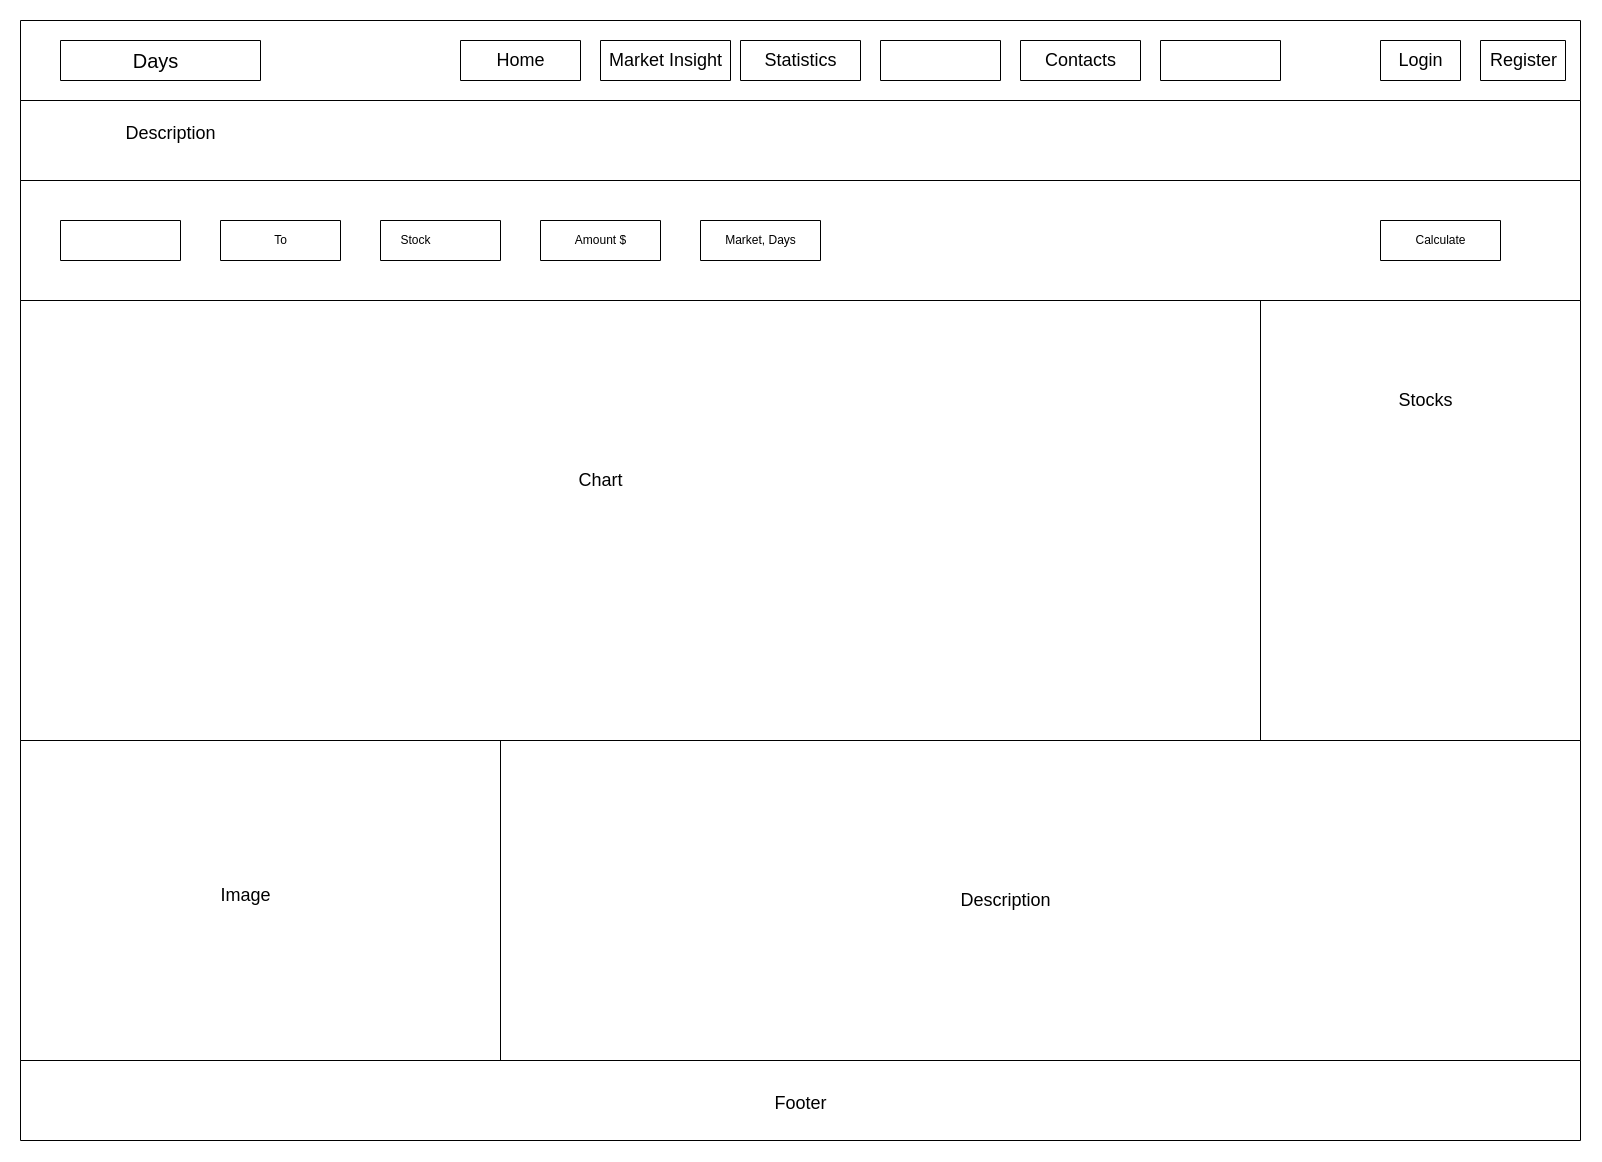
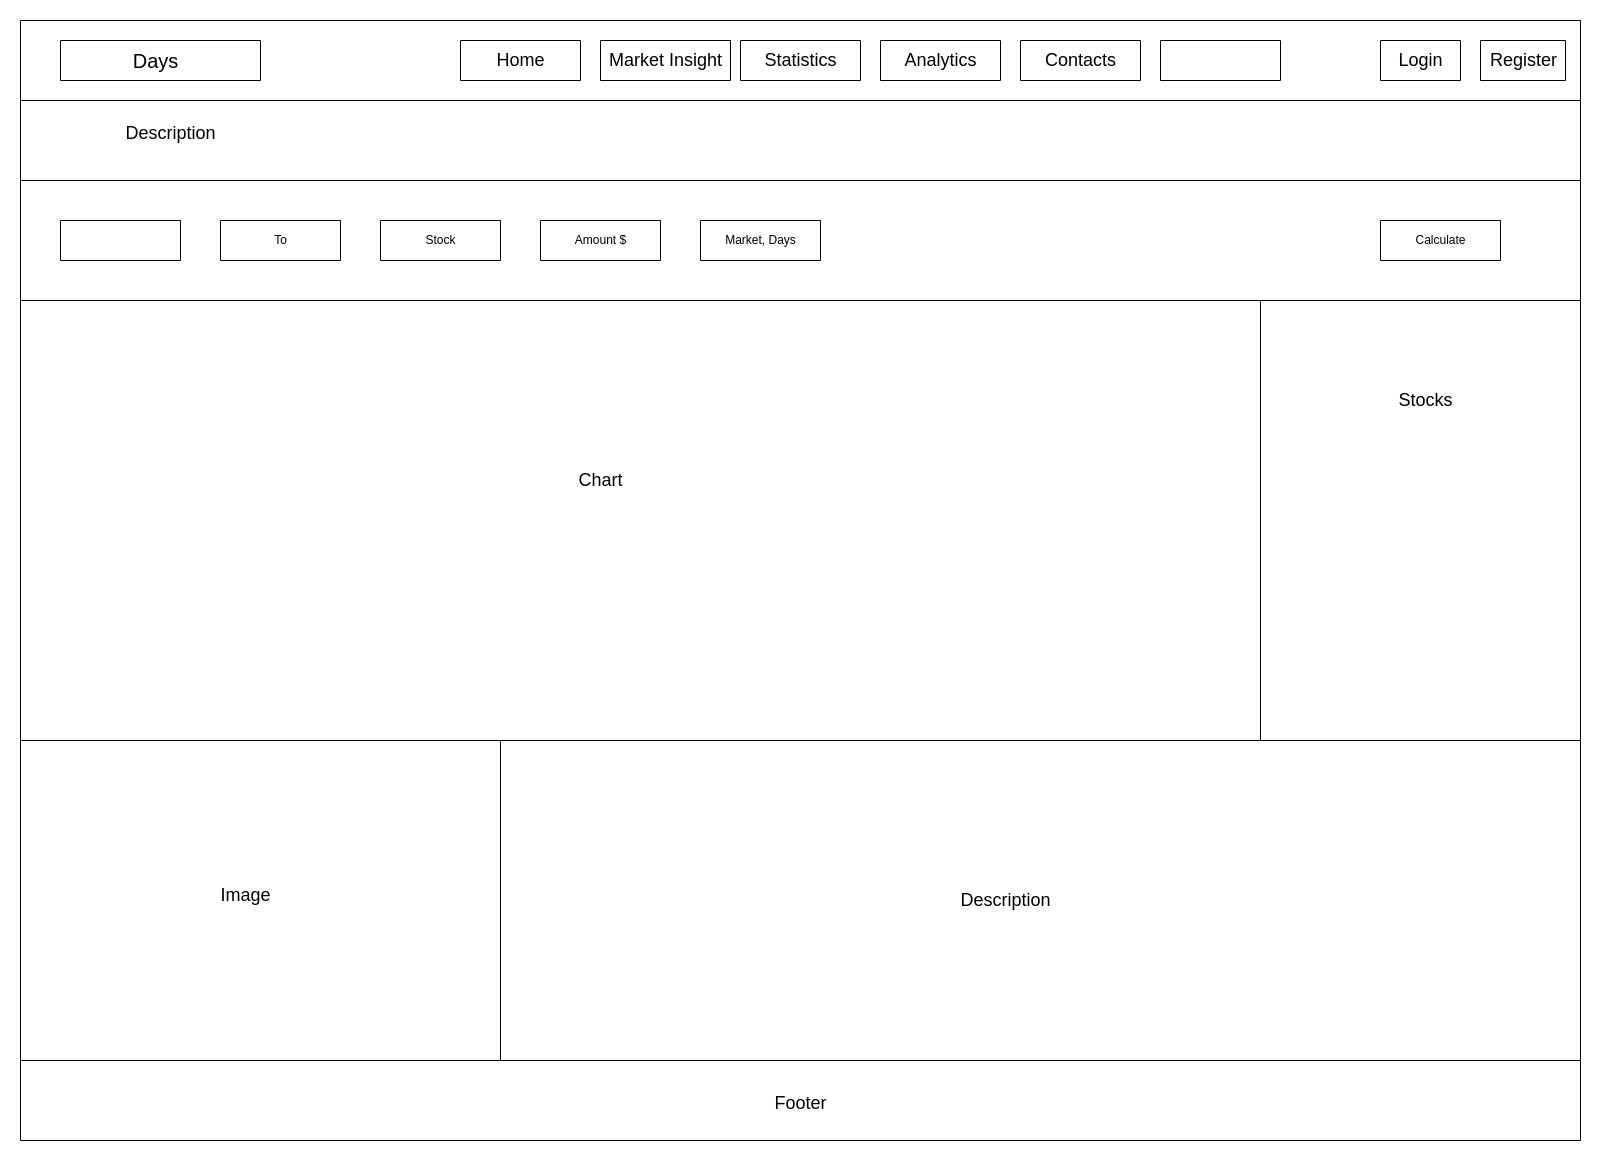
  <mxCell id="0" />
  <mxCell id="1" parent="0" />
  <mxCell id="2" value="" style="swimlane;startSize=0;" vertex="1" parent="1"><mxGeometry x="20" width="1560" height="80" as="geometry" y="20" /></mxCell>
  <mxCell id="3" value="" style="swimlane;startSize=0;labelBackgroundColor=none;" vertex="1" parent="2"><mxGeometry x="40" y="20" width="200" height="40" as="geometry"><mxRectangle x="40" y="20" width="50" height="40" as="alternateBounds" /></mxGeometry></mxCell>
  <mxCell id="4" value="Days" style="text;html=1;align=center;verticalAlign=middle;resizable=0;points=[];autosize=1;strokeColor=none;fillColor=none;fontSize=20;labelBackgroundColor=none;" vertex="1" parent="3"><mxGeometry x="60" width="70" height="40" as="geometry" /></mxCell>
  <mxCell id="5" value="" style="swimlane;startSize=0;labelBackgroundColor=none;" vertex="1" parent="2"><mxGeometry x="440" y="20" width="120" height="40" as="geometry" /></mxCell>
  <mxCell id="6" value="Home" style="text;html=1;align=center;verticalAlign=middle;resizable=0;points=[];autosize=1;strokeColor=none;fillColor=none;fontSize=18;labelBackgroundColor=none;" vertex="1" parent="5"><mxGeometry x="25" width="70" height="40" as="geometry" /></mxCell>
  <mxCell id="7" value="" style="swimlane;startSize=0;labelBackgroundColor=none;" vertex="1" parent="2"><mxGeometry x="580" y="20" width="130" height="40" as="geometry" /></mxCell>
  <mxCell id="8" value="&lt;font style=&quot;font-size: 18px;&quot;&gt;Market Insight&lt;/font&gt;" style="text;html=1;align=center;verticalAlign=middle;resizable=0;points=[];autosize=1;strokeColor=none;fillColor=none;" vertex="1" parent="7"><mxGeometry x="-5" width="140" height="40" as="geometry" /></mxCell>
  <mxCell id="9" value="" style="swimlane;startSize=0;labelBackgroundColor=none;" vertex="1" parent="2"><mxGeometry x="720" y="20" width="120" height="40" as="geometry" /></mxCell>
  <mxCell id="10" value="&lt;font style=&quot;font-size: 18px;&quot;&gt;Statistics&lt;/font&gt;" style="text;html=1;align=center;verticalAlign=middle;resizable=0;points=[];autosize=1;strokeColor=none;fillColor=none;" vertex="1" parent="9"><mxGeometry x="10" width="100" height="40" as="geometry" /></mxCell>
  <mxCell id="11" value="" style="swimlane;startSize=0;labelBackgroundColor=none;" vertex="1" parent="2"><mxGeometry x="860" y="20" width="120" height="40" as="geometry" /></mxCell>
+ <mxCell id="12" value="&lt;font style=&quot;font-size: 18px;&quot;&gt;Analytics&lt;/font&gt;" style="text;html=1;align=center;verticalAlign=middle;resizable=0;points=[];autosize=1;strokeColor=none;fillColor=none;" vertex="1" parent="11"><mxGeometry x="10" width="100" height="40" as="geometry" /></mxCell>
  <mxCell id="13" value="" style="swimlane;startSize=0;labelBackgroundColor=none;" vertex="1" parent="2"><mxGeometry x="1000" y="20" width="120" height="40" as="geometry" /></mxCell>
  <mxCell id="14" value="Contacts" style="text;html=1;align=center;verticalAlign=middle;resizable=0;points=[];autosize=1;strokeColor=none;fillColor=none;fontSize=18;labelBackgroundColor=none;" vertex="1" parent="13"><mxGeometry x="15" width="90" height="40" as="geometry" /></mxCell>
  <mxCell id="15" value="" style="swimlane;startSize=0;labelBackgroundColor=none;" vertex="1" parent="2"><mxGeometry x="1140" y="20" width="120" height="40" as="geometry" /></mxCell>
  <mxCell id="16" value="" style="swimlane;startSize=0;labelBackgroundColor=none;" vertex="1" parent="2"><mxGeometry x="1360" y="20" width="80" height="40" as="geometry" /></mxCell>
  <mxCell id="17" value="Login" style="text;html=1;align=center;verticalAlign=middle;resizable=0;points=[];autosize=1;strokeColor=none;fillColor=none;fontSize=18;labelBackgroundColor=none;" vertex="1" parent="16"><mxGeometry x="5" width="70" height="40" as="geometry" /></mxCell>
  <mxCell id="18" value="Register" style="text;html=1;align=center;verticalAlign=middle;resizable=0;points=[];autosize=1;strokeColor=none;fillColor=none;fontSize=18;labelBackgroundColor=none;" vertex="1" parent="2"><mxGeometry x="1457.5" y="20" width="90" height="40" as="geometry" /></mxCell>
  <mxCell id="19" value="" style="swimlane;startSize=0;labelBackgroundColor=none;" vertex="1" parent="2"><mxGeometry x="1460" y="20" width="85" height="40" as="geometry" /></mxCell>
  <mxCell id="20" value="" style="swimlane;startSize=0;" vertex="1" parent="1"><mxGeometry x="20" y="100" width="1560" height="80" as="geometry" /></mxCell>
  <mxCell id="21" value="&lt;font style=&quot;font-size: 18px;&quot;&gt;Description&lt;/font&gt;" style="text;html=1;align=center;verticalAlign=middle;resizable=0;points=[];autosize=1;strokeColor=none;fillColor=none;" vertex="1" parent="1"><mxGeometry x="115" y="113" width="110" height="40" as="geometry" /></mxCell>
  <mxCell id="22" value="" style="swimlane;startSize=0;" vertex="1" parent="1"><mxGeometry x="20" y="180" width="1560" height="120" as="geometry" /></mxCell>
  <mxCell id="23" value="" style="swimlane;startSize=0;" vertex="1" parent="22"><mxGeometry x="40" y="40" width="120" height="40" as="geometry" /></mxCell>
  <mxCell id="24" value="" style="swimlane;startSize=0;" vertex="1" parent="22"><mxGeometry x="200" y="40" width="120" height="40" as="geometry" /></mxCell>
  <mxCell id="25" value="To" style="text;html=1;align=center;verticalAlign=middle;resizable=0;points=[];autosize=1;strokeColor=none;fillColor=none;" vertex="1" parent="24"><mxGeometry x="40" y="5" width="40" height="30" as="geometry" /></mxCell>
  <mxCell id="26" value="" style="swimlane;startSize=0;" vertex="1" parent="22"><mxGeometry x="360" y="40" width="120" height="40" as="geometry" /></mxCell>
- <mxCell id="27" value="Stock" style="text;html=1;align=center;verticalAlign=middle;resizable=0;points=[];autosize=1;strokeColor=none;fillColor=none;" vertex="1" parent="26"><mxGeometry x="10" y="5" width="50" height="30" as="geometry" /></mxCell>
+ <mxCell id="27" value="Stock" style="text;html=1;align=center;verticalAlign=middle;resizable=0;points=[];autosize=1;strokeColor=none;fillColor=none;" vertex="1" parent="26"><mxGeometry x="35" y="5" width="50" height="30" as="geometry" /></mxCell>
  <mxCell id="28" value="" style="swimlane;startSize=0;" vertex="1" parent="22"><mxGeometry x="520" y="40" width="120" height="40" as="geometry" /></mxCell>
  <mxCell id="29" value="Amount $" style="text;html=1;align=center;verticalAlign=middle;resizable=0;points=[];autosize=1;strokeColor=none;fillColor=none;" vertex="1" parent="28"><mxGeometry x="25" y="5" width="70" height="30" as="geometry" /></mxCell>
  <mxCell id="30" value="" style="swimlane;startSize=0;" vertex="1" parent="22"><mxGeometry x="680" y="40" width="120" height="40" as="geometry" /></mxCell>
  <mxCell id="31" value="Market, Days" style="text;html=1;align=center;verticalAlign=middle;resizable=0;points=[];autosize=1;strokeColor=none;fillColor=none;" vertex="1" parent="30"><mxGeometry x="15" y="5" width="90" height="30" as="geometry" /></mxCell>
  <mxCell id="32" value="" style="swimlane;startSize=0;" vertex="1" parent="1"><mxGeometry x="1380" y="220" width="120" height="40" as="geometry" /></mxCell>
  <mxCell id="33" value="Calculate" style="text;html=1;align=center;verticalAlign=middle;resizable=0;points=[];autosize=1;strokeColor=none;fillColor=none;" vertex="1" parent="32"><mxGeometry x="25" y="5" width="70" height="30" as="geometry" /></mxCell>
  <mxCell id="34" value="" style="swimlane;startSize=0;" vertex="1" parent="1"><mxGeometry x="20" y="300" width="1240" height="440" as="geometry" /></mxCell>
  <mxCell id="35" value="&lt;font style=&quot;font-size: 18px;&quot;&gt;Chart&lt;/font&gt;" style="text;html=1;align=center;verticalAlign=middle;resizable=0;points=[];autosize=1;strokeColor=none;fillColor=none;" vertex="1" parent="34"><mxGeometry x="545" y="160" width="70" height="40" as="geometry" /></mxCell>
  <mxCell id="36" value="" style="swimlane;startSize=0;" vertex="1" parent="1"><mxGeometry x="1260" y="300" width="320" height="440" as="geometry" /></mxCell>
  <mxCell id="37" value="&lt;font style=&quot;font-size: 18px;&quot;&gt;Stocks&lt;/font&gt;" style="text;html=1;align=center;verticalAlign=middle;resizable=0;points=[];autosize=1;strokeColor=none;fillColor=none;" vertex="1" parent="36"><mxGeometry x="125" y="80" width="80" height="40" as="geometry" /></mxCell>
  <mxCell id="38" value="" style="swimlane;startSize=0;" vertex="1" parent="1"><mxGeometry x="500" y="740" width="1080" height="320" as="geometry" /></mxCell>
  <mxCell id="39" value="&lt;font style=&quot;font-size: 18px;&quot;&gt;Description&lt;/font&gt;" style="text;html=1;align=center;verticalAlign=middle;resizable=0;points=[];autosize=1;strokeColor=none;fillColor=none;" vertex="1" parent="38"><mxGeometry x="450" y="140" width="110" height="40" as="geometry" /></mxCell>
  <mxCell id="40" value="" style="swimlane;startSize=0;" vertex="1" parent="1"><mxGeometry x="20" y="740" width="480" height="320" as="geometry" /></mxCell>
  <mxCell id="41" value="&lt;font style=&quot;font-size: 18px;&quot;&gt;Image&lt;/font&gt;" style="text;html=1;align=center;verticalAlign=middle;resizable=0;points=[];autosize=1;strokeColor=none;fillColor=none;" vertex="1" parent="40"><mxGeometry x="190" y="135" width="70" height="40" as="geometry" /></mxCell>
  <mxCell id="42" value="" style="swimlane;startSize=0;" vertex="1" parent="1"><mxGeometry x="20" y="1060" width="1560" height="80" as="geometry" /></mxCell>
  <mxCell id="43" value="&lt;font style=&quot;font-size: 18px;&quot;&gt;Footer&lt;/font&gt;" style="text;html=1;align=center;verticalAlign=middle;resizable=0;points=[];autosize=1;strokeColor=none;fillColor=none;" vertex="1" parent="1"><mxGeometry x="760" y="1083" width="80" height="40" as="geometry" /></mxCell>
